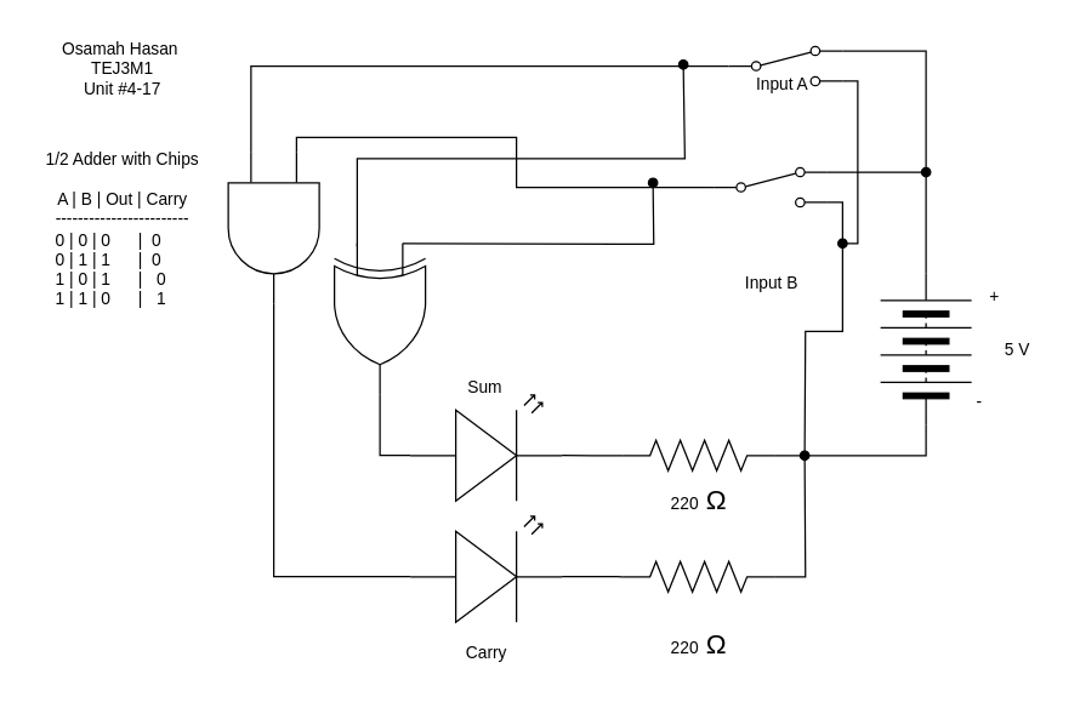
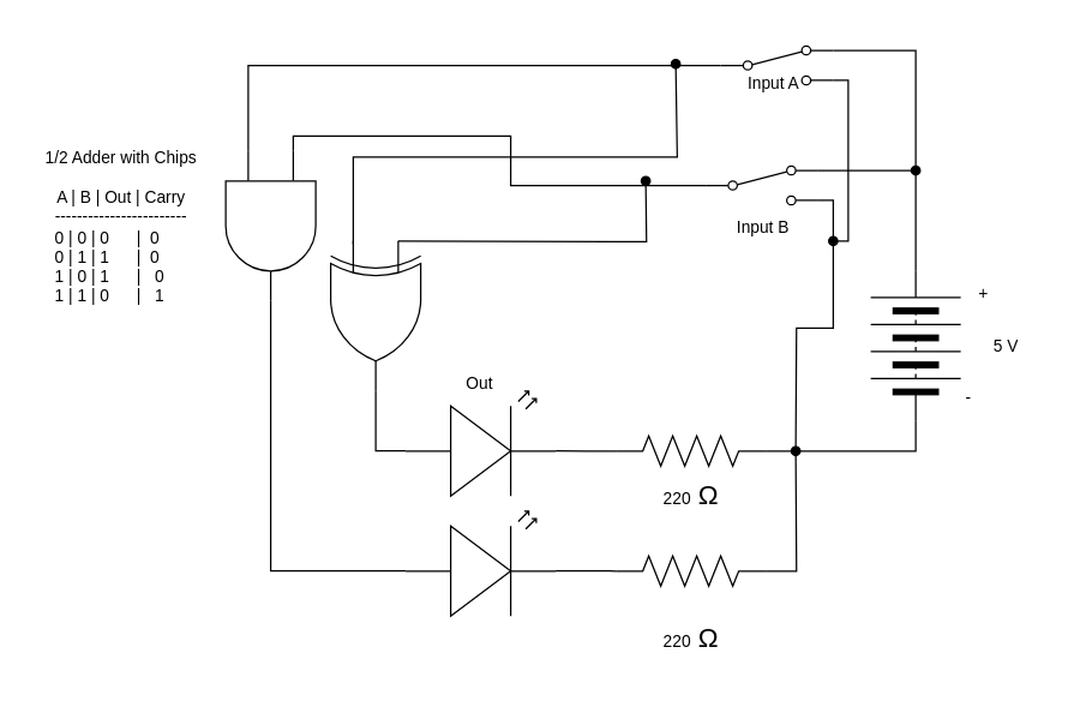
  <mxCell id="0" />
  <mxCell id="1" parent="0" />
  <mxCell id="2" style="edgeStyle=orthogonalEdgeStyle;html=1;exitX=1;exitY=0.5;exitDx=0;exitDy=0;entryX=1;entryY=0.12;entryDx=0;entryDy=0;endArrow=none;endFill=0;rounded=0;" edge="1" parent="1" source="3" target="8"><mxGeometry relative="1" as="geometry" /></mxCell>
  <mxCell id="3" value="" style="pointerEvents=1;verticalLabelPosition=bottom;shadow=0;dashed=0;align=center;html=1;verticalAlign=top;shape=mxgraph.electrical.miscellaneous.batteryStack;rotation=-90;" vertex="1" parent="1"><mxGeometry x="560" y="200" width="100" height="60" as="geometry" /></mxCell>
  <mxCell id="4" style="edgeStyle=orthogonalEdgeStyle;shape=connector;rounded=0;html=1;exitX=1;exitY=0.12;exitDx=0;exitDy=0;strokeColor=default;align=center;verticalAlign=middle;fontFamily=Helvetica;fontSize=11;fontColor=default;labelBackgroundColor=default;endArrow=oval;endFill=1;" edge="1" parent="1" source="6"><mxGeometry relative="1" as="geometry"><mxPoint x="610" y="113" as="targetPoint" /></mxGeometry></mxCell>
  <mxCell id="5" style="edgeStyle=orthogonalEdgeStyle;shape=connector;rounded=0;html=1;exitX=1;exitY=0.88;exitDx=0;exitDy=0;strokeColor=default;align=center;verticalAlign=middle;fontFamily=Helvetica;fontSize=11;fontColor=default;labelBackgroundColor=default;endArrow=oval;endFill=1;" edge="1" parent="1" source="6"><mxGeometry relative="1" as="geometry"><mxPoint x="530" y="300" as="targetPoint" /></mxGeometry></mxCell>
  <mxCell id="6" value="" style="html=1;shape=mxgraph.electrical.electro-mechanical.twoWaySwitch;aspect=fixed;elSwitchState=2;" vertex="1" parent="1"><mxGeometry x="470" y="110" width="75" height="26" as="geometry" /></mxCell>
  <mxCell id="7" style="edgeStyle=orthogonalEdgeStyle;shape=connector;rounded=0;html=1;exitX=1;exitY=0.88;exitDx=0;exitDy=0;strokeColor=default;align=center;verticalAlign=middle;fontFamily=Helvetica;fontSize=11;fontColor=default;labelBackgroundColor=default;endArrow=oval;endFill=1;" edge="1" parent="1" source="8"><mxGeometry relative="1" as="geometry"><mxPoint x="555" y="160" as="targetPoint" /><Array as="points"><mxPoint x="565" y="53" /><mxPoint x="565" y="160" /></Array></mxGeometry></mxCell>
  <mxCell id="8" value="" style="html=1;shape=mxgraph.electrical.electro-mechanical.twoWaySwitch;aspect=fixed;elSwitchState=2;" vertex="1" parent="1"><mxGeometry x="480" y="30" width="75" height="26" as="geometry" /></mxCell>
  <mxCell id="9" value="" style="verticalLabelPosition=bottom;shadow=0;dashed=0;align=center;html=1;verticalAlign=top;shape=mxgraph.electrical.opto_electronics.led_2;pointerEvents=1;fontFamily=Helvetica;fontSize=11;fontColor=default;labelBackgroundColor=default;" vertex="1" parent="1"><mxGeometry x="270" y="260" width="100" height="70" as="geometry" /></mxCell>
  <mxCell id="10" value="" style="verticalLabelPosition=bottom;shadow=0;dashed=0;align=center;html=1;verticalAlign=top;shape=mxgraph.electrical.opto_electronics.led_2;pointerEvents=1;fontFamily=Helvetica;fontSize=11;fontColor=default;labelBackgroundColor=default;" vertex="1" parent="1"><mxGeometry x="270" y="340" width="100" height="70" as="geometry" /></mxCell>
  <mxCell id="11" style="edgeStyle=orthogonalEdgeStyle;shape=connector;rounded=0;html=1;exitX=1;exitY=0.5;exitDx=0;exitDy=0;exitPerimeter=0;entryX=0;entryY=0.5;entryDx=0;entryDy=0;strokeColor=default;align=center;verticalAlign=middle;fontFamily=Helvetica;fontSize=11;fontColor=default;labelBackgroundColor=default;endArrow=none;endFill=0;" edge="1" parent="1" source="12" target="3"><mxGeometry relative="1" as="geometry" /></mxCell>
  <mxCell id="12" value="" style="pointerEvents=1;verticalLabelPosition=bottom;shadow=0;dashed=0;align=center;html=1;verticalAlign=top;shape=mxgraph.electrical.resistors.resistor_2;fontFamily=Helvetica;fontSize=11;fontColor=default;labelBackgroundColor=default;" vertex="1" parent="1"><mxGeometry x="410" y="290" width="100" height="20" as="geometry" /></mxCell>
  <mxCell id="13" style="edgeStyle=orthogonalEdgeStyle;shape=connector;rounded=0;html=1;exitX=1;exitY=0.5;exitDx=0;exitDy=0;exitPerimeter=0;strokeColor=default;align=center;verticalAlign=middle;fontFamily=Helvetica;fontSize=11;fontColor=default;labelBackgroundColor=default;endArrow=none;endFill=0;" edge="1" parent="1" source="14"><mxGeometry relative="1" as="geometry"><mxPoint x="530" y="300" as="targetPoint" /></mxGeometry></mxCell>
  <mxCell id="14" value="" style="pointerEvents=1;verticalLabelPosition=bottom;shadow=0;dashed=0;align=center;html=1;verticalAlign=top;shape=mxgraph.electrical.resistors.resistor_2;fontFamily=Helvetica;fontSize=11;fontColor=default;labelBackgroundColor=default;" vertex="1" parent="1"><mxGeometry x="410" y="370" width="100" height="20" as="geometry" /></mxCell>
  <mxCell id="15" style="edgeStyle=orthogonalEdgeStyle;shape=connector;rounded=0;html=1;exitX=0;exitY=0.5;exitDx=0;exitDy=0;exitPerimeter=0;entryX=1;entryY=0.57;entryDx=0;entryDy=0;entryPerimeter=0;strokeColor=default;align=center;verticalAlign=middle;fontFamily=Helvetica;fontSize=11;fontColor=default;labelBackgroundColor=default;endArrow=none;endFill=0;" edge="1" parent="1" source="12" target="9"><mxGeometry relative="1" as="geometry" /></mxCell>
  <mxCell id="16" style="edgeStyle=orthogonalEdgeStyle;shape=connector;rounded=0;html=1;exitX=1;exitY=0.57;exitDx=0;exitDy=0;exitPerimeter=0;entryX=0;entryY=0.5;entryDx=0;entryDy=0;entryPerimeter=0;strokeColor=default;align=center;verticalAlign=middle;fontFamily=Helvetica;fontSize=11;fontColor=default;labelBackgroundColor=default;endArrow=none;endFill=0;" edge="1" parent="1" source="10" target="14"><mxGeometry relative="1" as="geometry" /></mxCell>
  <mxCell id="17" style="edgeStyle=orthogonalEdgeStyle;shape=connector;rounded=0;html=1;exitX=0;exitY=0.25;exitDx=0;exitDy=0;exitPerimeter=0;strokeColor=default;align=center;verticalAlign=middle;fontFamily=Helvetica;fontSize=11;fontColor=default;labelBackgroundColor=default;endArrow=oval;endFill=1;" edge="1" parent="1"><mxGeometry relative="1" as="geometry"><mxPoint x="430" y="120" as="targetPoint" /><mxPoint x="265" y="160" as="sourcePoint" /></mxGeometry></mxCell>
  <mxCell id="18" style="edgeStyle=orthogonalEdgeStyle;shape=connector;rounded=0;html=1;exitX=0;exitY=0.75;exitDx=0;exitDy=0;exitPerimeter=0;strokeColor=default;align=center;verticalAlign=middle;fontFamily=Helvetica;fontSize=11;fontColor=default;labelBackgroundColor=default;endArrow=oval;endFill=1;" edge="1" parent="1"><mxGeometry relative="1" as="geometry"><mxPoint x="450" y="42" as="targetPoint" /><mxPoint x="235" y="162" as="sourcePoint" /><Array as="points"><mxPoint x="235" y="104" /><mxPoint x="451" y="104" /></Array></mxGeometry></mxCell>
  <mxCell id="19" value="" style="verticalLabelPosition=bottom;shadow=0;dashed=0;align=center;html=1;verticalAlign=top;shape=mxgraph.electrical.logic_gates.logic_gate;operation=xor;fontFamily=Helvetica;fontSize=11;fontColor=default;labelBackgroundColor=default;rotation=90;" vertex="1" parent="1"><mxGeometry x="200" y="180" width="100" height="60" as="geometry" /></mxCell>
  <mxCell id="20" style="edgeStyle=orthogonalEdgeStyle;shape=connector;rounded=0;html=1;exitX=0;exitY=0.57;exitDx=0;exitDy=0;exitPerimeter=0;entryX=1;entryY=0.5;entryDx=0;entryDy=0;entryPerimeter=0;strokeColor=default;align=center;verticalAlign=middle;fontFamily=Helvetica;fontSize=11;fontColor=default;labelBackgroundColor=default;endArrow=none;endFill=0;" edge="1" parent="1" source="9" target="19"><mxGeometry relative="1" as="geometry" /></mxCell>
  <mxCell id="21" value="" style="verticalLabelPosition=bottom;shadow=0;dashed=0;align=center;html=1;verticalAlign=top;shape=mxgraph.electrical.logic_gates.logic_gate;operation=and;fontFamily=Helvetica;fontSize=11;fontColor=default;labelBackgroundColor=default;rotation=90;" vertex="1" parent="1"><mxGeometry x="130" y="120" width="100" height="60" as="geometry" /></mxCell>
  <mxCell id="22" style="edgeStyle=orthogonalEdgeStyle;shape=connector;rounded=0;html=1;exitX=0;exitY=0.5;exitDx=0;exitDy=0;entryX=0;entryY=0.75;entryDx=0;entryDy=0;entryPerimeter=0;strokeColor=default;align=center;verticalAlign=middle;fontFamily=Helvetica;fontSize=11;fontColor=default;labelBackgroundColor=default;endArrow=none;endFill=0;" edge="1" parent="1" source="8" target="21"><mxGeometry relative="1" as="geometry" /></mxCell>
  <mxCell id="23" style="edgeStyle=orthogonalEdgeStyle;shape=connector;rounded=0;html=1;exitX=0;exitY=0.5;exitDx=0;exitDy=0;entryX=0;entryY=0.25;entryDx=0;entryDy=0;entryPerimeter=0;strokeColor=default;align=center;verticalAlign=middle;fontFamily=Helvetica;fontSize=11;fontColor=default;labelBackgroundColor=default;endArrow=none;endFill=0;" edge="1" parent="1" source="6" target="21"><mxGeometry relative="1" as="geometry" /></mxCell>
  <mxCell id="24" style="edgeStyle=orthogonalEdgeStyle;shape=connector;rounded=0;html=1;exitX=1;exitY=0.5;exitDx=0;exitDy=0;exitPerimeter=0;entryX=0;entryY=0.57;entryDx=0;entryDy=0;entryPerimeter=0;strokeColor=default;align=center;verticalAlign=middle;fontFamily=Helvetica;fontSize=11;fontColor=default;labelBackgroundColor=default;endArrow=none;endFill=0;" edge="1" parent="1" source="21" target="10"><mxGeometry relative="1" as="geometry" /></mxCell>
- <mxCell id="25" value="Carry" style="text;html=1;align=center;verticalAlign=middle;resizable=0;points=[];autosize=1;strokeColor=none;fillColor=none;fontFamily=Helvetica;fontSize=11;fontColor=default;labelBackgroundColor=default;" vertex="1" parent="1"><mxGeometry x="295" y="415" width="50" height="30" as="geometry" /></mxCell>
- <mxCell id="26" value="Sum" style="text;html=1;align=center;verticalAlign=middle;resizable=0;points=[];autosize=1;strokeColor=none;fillColor=none;fontFamily=Helvetica;fontSize=11;fontColor=default;labelBackgroundColor=default;" vertex="1" parent="1"><mxGeometry x="294" y="240" width="50" height="30" as="geometry" /></mxCell>
+ <mxCell id="26" value="Out" style="text;html=1;align=center;verticalAlign=middle;resizable=0;points=[];autosize=1;strokeColor=none;fillColor=none;fontFamily=Helvetica;fontSize=11;fontColor=default;labelBackgroundColor=default;" vertex="1" parent="1"><mxGeometry x="294" y="240" width="50" height="30" as="geometry" /></mxCell>
  <mxCell id="27" value="&lt;div style=&quot;text-align: center;&quot;&gt;&lt;span style=&quot;background-color: light-dark(#ffffff, var(--ge-dark-color, #121212));&quot;&gt;220&lt;font face=&quot;Google Sans, Arial, sans-serif&quot; color=&quot;#001d35&quot;&gt;&lt;span style=&quot;font-size: 18px; text-wrap-mode: wrap;&quot;&gt;&amp;nbsp;&lt;/span&gt;&lt;/font&gt;&lt;/span&gt;&lt;span style=&quot;background-color: light-dark(#ffffff, var(--ge-dark-color, #121212)); text-align: center; font-size: 18px; text-wrap-mode: wrap;&quot;&gt;&lt;font face=&quot;Google Sans, Arial, sans-serif&quot;&gt;Ω&lt;/font&gt;&lt;/span&gt;&lt;/div&gt;" style="text;html=1;align=center;verticalAlign=middle;resizable=0;points=[];autosize=1;strokeColor=none;fillColor=none;fontFamily=Helvetica;fontSize=11;fontColor=default;labelBackgroundColor=default;" vertex="1" parent="1"><mxGeometry x="430" y="405" width="60" height="40" as="geometry" /></mxCell>
  <mxCell id="28" value="&lt;div style=&quot;text-align: center;&quot;&gt;&lt;span style=&quot;background-color: light-dark(#ffffff, var(--ge-dark-color, #121212));&quot;&gt;220&lt;font face=&quot;Google Sans, Arial, sans-serif&quot; color=&quot;#001d35&quot;&gt;&lt;span style=&quot;font-size: 18px; text-wrap-mode: wrap;&quot;&gt;&amp;nbsp;&lt;/span&gt;&lt;/font&gt;&lt;/span&gt;&lt;span style=&quot;background-color: light-dark(#ffffff, var(--ge-dark-color, #121212)); text-align: center; font-size: 18px; text-wrap-mode: wrap;&quot;&gt;&lt;font face=&quot;Google Sans, Arial, sans-serif&quot;&gt;Ω&lt;/font&gt;&lt;/span&gt;&lt;/div&gt;" style="text;html=1;align=center;verticalAlign=middle;resizable=0;points=[];autosize=1;strokeColor=none;fillColor=none;fontFamily=Helvetica;fontSize=11;fontColor=default;labelBackgroundColor=default;" vertex="1" parent="1"><mxGeometry x="430" y="310" width="60" height="40" as="geometry" /></mxCell>
  <mxCell id="29" value="-" style="text;html=1;align=center;verticalAlign=middle;resizable=0;points=[];autosize=1;strokeColor=none;fillColor=none;fontFamily=Helvetica;fontSize=11;fontColor=default;labelBackgroundColor=default;" vertex="1" parent="1"><mxGeometry x="630" y="250" width="30" height="30" as="geometry" /></mxCell>
  <mxCell id="30" value="+" style="text;html=1;align=center;verticalAlign=middle;resizable=0;points=[];autosize=1;strokeColor=none;fillColor=none;fontFamily=Helvetica;fontSize=11;fontColor=default;labelBackgroundColor=default;" vertex="1" parent="1"><mxGeometry x="640" y="180" width="30" height="30" as="geometry" /></mxCell>
  <mxCell id="31" value="5 V" style="text;html=1;align=center;verticalAlign=middle;resizable=0;points=[];autosize=1;strokeColor=none;fillColor=none;fontFamily=Helvetica;fontSize=11;fontColor=default;labelBackgroundColor=default;" vertex="1" parent="1"><mxGeometry x="650" y="215" width="40" height="30" as="geometry" /></mxCell>
- <mxCell id="32" value="Input B" style="text;html=1;align=center;verticalAlign=middle;resizable=0;points=[];autosize=1;strokeColor=none;fillColor=none;fontFamily=Helvetica;fontSize=11;fontColor=default;labelBackgroundColor=default;" vertex="1" parent="1"><mxGeometry x="477.5" y="171" width="60" height="30" as="geometry" /></mxCell>
+ <mxCell id="32" value="Input B" style="text;html=1;align=center;verticalAlign=middle;resizable=0;points=[];autosize=1;strokeColor=none;fillColor=none;fontFamily=Helvetica;fontSize=11;fontColor=default;labelBackgroundColor=default;" vertex="1" parent="1"><mxGeometry x="477.5" y="136" width="60" height="30" as="geometry" /></mxCell>
  <mxCell id="33" value="Input A" style="text;html=1;align=center;verticalAlign=middle;resizable=0;points=[];autosize=1;strokeColor=none;fillColor=none;fontFamily=Helvetica;fontSize=11;fontColor=default;labelBackgroundColor=default;" vertex="1" parent="1"><mxGeometry x="485" y="40" width="60" height="30" as="geometry" /></mxCell>
  <mxCell id="34" value="&lt;div&gt;&lt;font color=&quot;#000000&quot;&gt;1/2 Adder with Chips&lt;/font&gt;&lt;/div&gt;&lt;div&gt;&lt;font color=&quot;#000000&quot;&gt;&lt;br&gt;&lt;/font&gt;&lt;/div&gt;&lt;div&gt;&lt;font color=&quot;#000000&quot;&gt;A | B | Out | Carry&lt;/font&gt;&lt;/div&gt;&lt;div&gt;&lt;font color=&quot;#000000&quot;&gt;------------------------&lt;/font&gt;&lt;/div&gt;&lt;div&gt;&lt;font color=&quot;#000000&quot;&gt;0 | 0 | 0&amp;nbsp; &amp;nbsp; &amp;nbsp; |&amp;nbsp; 0&amp;nbsp; &amp;nbsp; &amp;nbsp;&amp;nbsp;&lt;/font&gt;&lt;/div&gt;&lt;div&gt;&lt;font color=&quot;#000000&quot;&gt;0 | 1 | 1&amp;nbsp; &amp;nbsp; &amp;nbsp; |&amp;nbsp; 0&amp;nbsp; &amp;nbsp; &amp;nbsp;&amp;nbsp;&lt;/font&gt;&lt;/div&gt;&lt;div&gt;&lt;font color=&quot;#000000&quot;&gt;1 | 0 | 1&amp;nbsp; &amp;nbsp; &amp;nbsp; |&amp;nbsp; &amp;nbsp;0&amp;nbsp; &amp;nbsp; &amp;nbsp;&lt;/font&gt;&lt;/div&gt;&lt;div&gt;&lt;font color=&quot;#000000&quot;&gt;1 | 1 | 0&amp;nbsp; &amp;nbsp; &amp;nbsp; |&amp;nbsp; &amp;nbsp;1&amp;nbsp; &amp;nbsp; &amp;nbsp;&lt;/font&gt;&lt;/div&gt;" style="text;html=1;align=center;verticalAlign=middle;resizable=0;points=[];autosize=1;strokeColor=none;fillColor=none;fontFamily=Helvetica;fontSize=11;fontColor=default;labelBackgroundColor=default;" vertex="1" parent="1"><mxGeometry x="20" y="91" width="120" height="120" as="geometry" /></mxCell>
- <mxCell id="35" value="Osamah Hasan&amp;nbsp;&lt;div&gt;TEJ3M1&lt;/div&gt;&lt;div&gt;Unit #4-17&lt;/div&gt;" style="text;html=1;align=center;verticalAlign=middle;resizable=0;points=[];autosize=1;strokeColor=none;fillColor=none;fontFamily=Helvetica;fontSize=11;fontColor=default;labelBackgroundColor=default;" vertex="1" parent="1"><mxGeometry x="30" y="20" width="100" height="50" as="geometry" /></mxCell>
